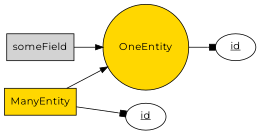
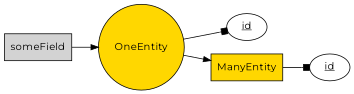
  digraph {
    fontname=Montserrat
    rankdir=LR
    node [fontname=Montserrat style=filled]
    edge [arrowhead=box fontname=Montserrat]
    OneEntity [fillcolor=gold shape=circle]
    n2 [label=< <u>id</u> > style=""]
    someField [fillcolor=lightgrey shape=box]
    ManyEntity [fillcolor=gold shape=box]
    n5 [label=< <u>id</u> > style=""]
    OneEntity -> n2
    someField -> OneEntity [arrowhead=normal]
-   ManyEntity -> OneEntity [arrowhead=normal]
+   OneEntity -> ManyEntity [arrowhead=normal]
    ManyEntity -> n5
  }
